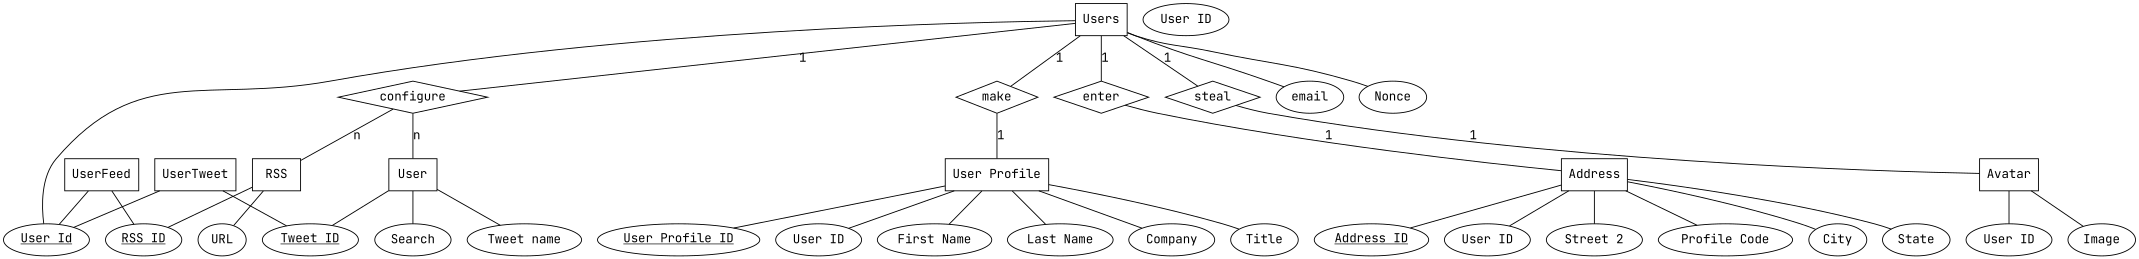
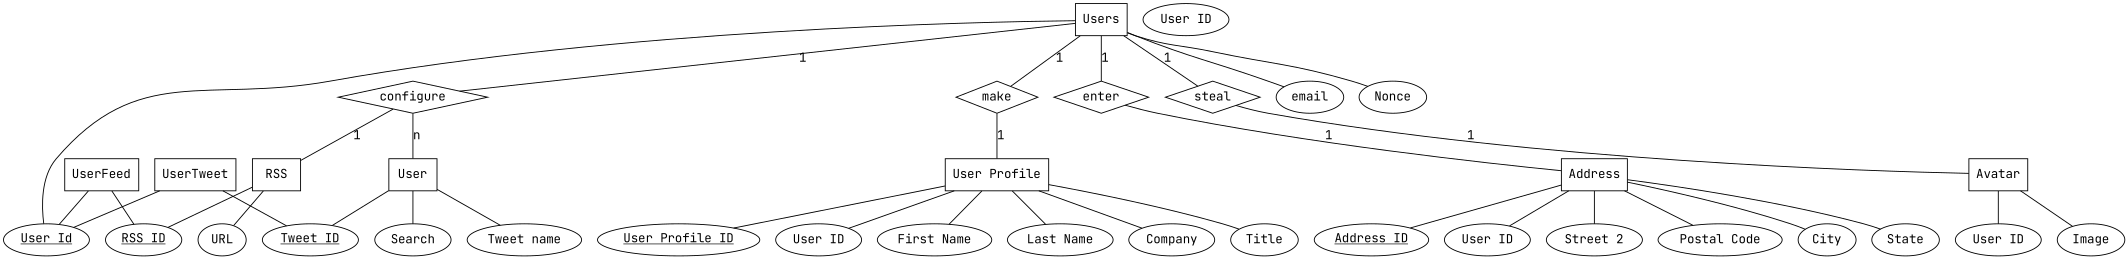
  graph {
    fontname="JetBrains Mono"
    node [fontname="JetBrains Mono"]
    edge [fontname="JetBrains Mono"]
    Users [shape=box]
    n2 [label=<<u>User Id</u>>]
    n3 [label=make shape=diamond]
    n4 [label=enter shape=diamond]
    n5 [label=configure shape=diamond]
    n6 [label=steal shape=diamond]
    email
    Nonce
    "User Profile" [shape=box]
    Address [shape=box]
    RSS [shape=box]
    n12 [label=User shape=box]
    Avatar [shape=box]
    n14 [label=<<u>Address ID</u>>]
    n15 [label="User ID"]
    "Street 2"
-   "Postal Code" [label="Profile Code"]
+   "Postal Code"
    City
    State
    n20 [label=<<u>RSS ID</u>>]
    URL
    n22 [label="User ID"]
    Image
    n24 [label=<<u>User Profile ID</u>>]
    n25 [label="User ID"]
    "First Name"
    "Last Name"
    Company
    Title
    n30 [label=<<u>Tweet ID</u>>]
    Search
    "Tweet name"
    UserFeed [shape=box]
    UserTweet [shape=box]
    n35 [label="User ID"]
    Users -- n2
    Users -- n3 [label=1]
    Users -- n4 [label=1]
    Users -- n5 [label=1]
    Users -- n6 [label=1]
    Users -- email
    Users -- Nonce
    n3 -- "User Profile" [label=1]
    n4 -- Address [label=1]
-   n5 -- RSS [label=n]
+   n5 -- RSS [label=1]
    n5 -- n12 [label=n]
    n6 -- Avatar [label=1]
    "User Profile" -- n24
    "User Profile" -- n25
    "User Profile" -- "First Name"
    "User Profile" -- "Last Name"
    "User Profile" -- Company
    "User Profile" -- Title
    Address -- n14
    Address -- n15
    Address -- "Street 2"
    Address -- "Postal Code"
    Address -- City
    Address -- State
    RSS -- n20
    RSS -- URL
    n12 -- n30
    n12 -- Search
    n12 -- "Tweet name"
    Avatar -- n22
    Avatar -- Image
    UserFeed -- n2
    UserFeed -- n20
    UserTweet -- n2
    UserTweet -- n30
  }
